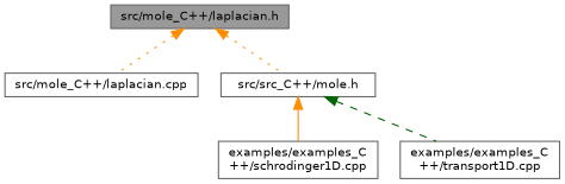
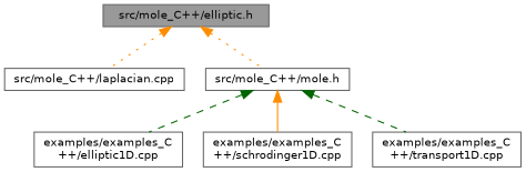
  digraph {
    node [color=grey40 fillcolor=white fontname=Helvetica fontsize=10 shape=box style=filled]
    edge [color=darkorange dir=back fontname=Helvetica fontsize=10 labelfontname=Helvetica labelfontsize=10 style=dotted]
-   n1 [color=gray40 fillcolor=grey60 fontcolor=black height=0.2 label="src/mole_C++/laplacian.h" width=0.4]
+   n1 [color=gray40 fillcolor=grey60 fontcolor=black height=0.2 label="src/mole_C++/elliptic.h" width=0.4]
    n2 [height=0.2 label="src/mole_C++/laplacian.cpp" width=0.4]
-   n3 [height=0.2 label="src/src_C++/mole.h" width=0.4]
+   n3 [height=0.2 label="src/mole_C++/mole.h" width=0.4]
+   n4 [height=0.2 label="examples/examples_C\l++/elliptic1D.cpp" width=0.4]
    n5 [height=0.2 label="examples/examples_C\l++/schrodinger1D.cpp" width=0.4]
    n6 [height=0.2 label="examples/examples_C\l++/transport1D.cpp" width=0.4]
    n1 -> n2
    n1 -> n3
+   n3 -> n4 [color=darkgreen style=dashed]
    n3 -> n5 [style=solid]
    n3 -> n6 [color=darkgreen style=dashed]
  }
